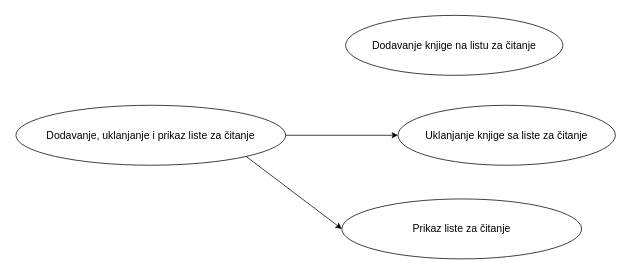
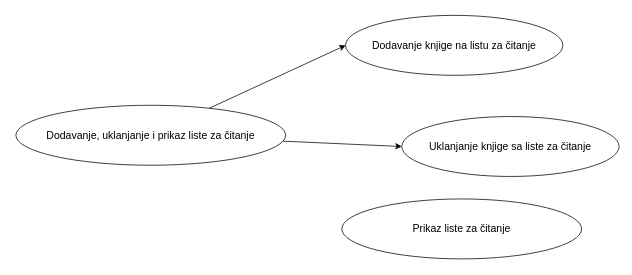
  <mxCell id="0" />
  <mxCell id="1" parent="0" />
  <mxCell id="2" value="Dodavanje, uklanjanje i prikaz liste za&amp;nbsp;čitanje" style="ellipse;whiteSpace=wrap;html=1;fontSize=14;" vertex="1" parent="1"><mxGeometry x="20" y="140" width="360" height="80" as="geometry" /></mxCell>
  <mxCell id="3" value="Dodavanje knjige na listu za&amp;nbsp;čitanje" style="ellipse;whiteSpace=wrap;html=1;fontSize=14;" vertex="1" parent="1"><mxGeometry x="460" y="20" width="290" height="80" as="geometry" /></mxCell>
- <mxCell id="4" value="Uklanjanje knjige sa liste za&amp;nbsp;čitanje" style="ellipse;whiteSpace=wrap;html=1;fontSize=14;" vertex="1" parent="1"><mxGeometry x="530" y="140" width="290" height="80" as="geometry" /></mxCell>
+ <mxCell id="4" value="Uklanjanje knjige sa liste za&amp;nbsp;čitanje" style="ellipse;whiteSpace=wrap;html=1;fontSize=14;" vertex="1" parent="1"><mxGeometry x="535" y="155" width="290" height="80" as="geometry" /></mxCell>
  <mxCell id="5" value="Prikaz liste za&amp;nbsp;čitanje" style="ellipse;whiteSpace=wrap;html=1;fontSize=14;" vertex="1" parent="1"><mxGeometry x="455" y="265" width="320" height="80" as="geometry" /></mxCell>
+ <mxCell id="6" value="" style="endArrow=classic;html=1;rounded=0;entryX=0;entryY=0.5;entryDx=0;entryDy=0;" edge="1" parent="1" source="2" target="3"><mxGeometry width="50" height="50" relative="1" as="geometry"><mxPoint x="400" y="220" as="sourcePoint" /><mxPoint x="450" y="170" as="targetPoint" /></mxGeometry></mxCell>
  <mxCell id="7" value="" style="endArrow=classic;html=1;rounded=0;entryX=0;entryY=0.5;entryDx=0;entryDy=0;" edge="1" parent="1" source="2" target="4"><mxGeometry width="50" height="50" relative="1" as="geometry"><mxPoint x="400" y="220" as="sourcePoint" /><mxPoint x="450" y="170" as="targetPoint" /></mxGeometry></mxCell>
- <mxCell id="8" value="" style="endArrow=classic;html=1;rounded=0;entryX=0;entryY=0.5;entryDx=0;entryDy=0;exitX=1;exitY=1;exitDx=0;exitDy=0;" edge="1" parent="1" source="2" target="5"><mxGeometry width="50" height="50" relative="1" as="geometry"><mxPoint x="390" y="190" as="sourcePoint" /><mxPoint x="540" y="190" as="targetPoint" /></mxGeometry></mxCell>
